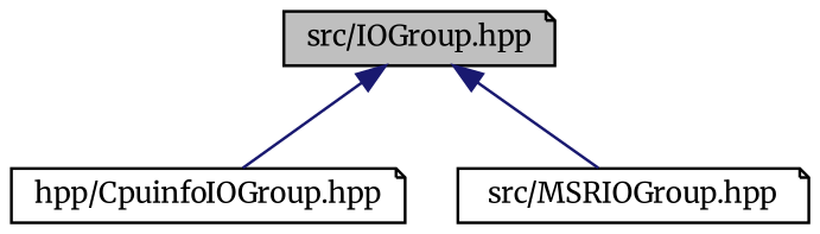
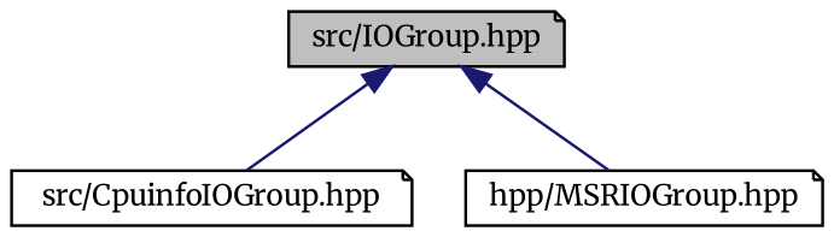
  digraph {
    fontname=Merriweather
    node [color=black fillcolor=white fontname=Merriweather fontsize=10 shape=note style=filled]
    edge [color=midnightblue dir=back fontname=Merriweather fontsize=10 labelfontname=Helvetica labelfontsize=10 style=solid]
    n1 [fillcolor=grey75 fontcolor=black height=0.2 label="src/IOGroup.hpp" width=0.4]
-   n2 [height=0.2 label="hpp/CpuinfoIOGroup.hpp" width=0.4]
-   n3 [height=0.2 label="src/MSRIOGroup.hpp" width=0.4]
+   n2 [height=0.2 label="src/CpuinfoIOGroup.hpp" width=0.4]
+   n3 [height=0.2 label="hpp/MSRIOGroup.hpp" width=0.4]
    n1 -> n2
    n1 -> n3
  }
